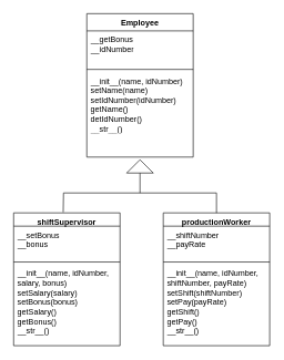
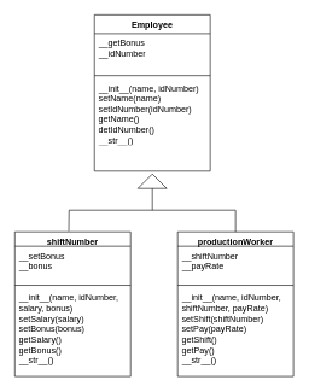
  <mxCell id="0" />
  <mxCell id="1" parent="0" />
  <mxCell id="2" value="Employee" style="swimlane;fontStyle=1;align=center;verticalAlign=top;childLayout=stackLayout;horizontal=1;startSize=26;horizontalStack=0;resizeParent=1;resizeParentMax=0;resizeLast=0;collapsible=1;marginBottom=0;whiteSpace=wrap;html=1;" vertex="1" parent="1"><mxGeometry x="130" y="20" width="160" height="216" as="geometry" /></mxCell>
  <mxCell id="3" value="__getBonus&lt;br&gt;__idNumber" style="text;strokeColor=none;fillColor=none;align=left;verticalAlign=top;spacingLeft=4;spacingRight=4;overflow=hidden;rotatable=0;points=[[0,0.5],[1,0.5]];portConstraint=eastwest;whiteSpace=wrap;html=1;" vertex="1" parent="2"><mxGeometry y="26" width="160" height="54" as="geometry" /></mxCell>
  <mxCell id="4" value="" style="line;strokeWidth=1;fillColor=none;align=left;verticalAlign=middle;spacingTop=-1;spacingLeft=3;spacingRight=3;rotatable=0;labelPosition=right;points=[];portConstraint=eastwest;strokeColor=inherit;" vertex="1" parent="2"><mxGeometry y="80" width="160" height="8" as="geometry" /></mxCell>
  <mxCell id="5" value="__init__(name, idNumber)&lt;br&gt;setName(name)&lt;br&gt;setIdNumber(idNumber)&lt;br&gt;getName()&lt;br&gt;detIdNumber()&lt;br&gt;__str__()" style="text;strokeColor=none;fillColor=none;align=left;verticalAlign=top;spacingLeft=4;spacingRight=4;overflow=hidden;rotatable=0;points=[[0,0.5],[1,0.5]];portConstraint=eastwest;whiteSpace=wrap;html=1;" vertex="1" parent="2"><mxGeometry y="88" width="160" height="128" as="geometry" /></mxCell>
  <mxCell id="6" value="productionWorker" style="swimlane;fontStyle=1;align=center;verticalAlign=top;childLayout=stackLayout;horizontal=1;startSize=20;horizontalStack=0;resizeParent=1;resizeParentMax=0;resizeLast=0;collapsible=1;marginBottom=0;whiteSpace=wrap;html=1;" vertex="1" parent="1"><mxGeometry x="245" y="320" width="160" height="200" as="geometry" /></mxCell>
  <mxCell id="7" value="__shiftNumber&lt;br&gt;__payRate" style="text;strokeColor=none;fillColor=none;align=left;verticalAlign=top;spacingLeft=4;spacingRight=4;overflow=hidden;rotatable=0;points=[[0,0.5],[1,0.5]];portConstraint=eastwest;whiteSpace=wrap;html=1;" vertex="1" parent="6"><mxGeometry y="20" width="160" height="50" as="geometry" /></mxCell>
  <mxCell id="8" value="" style="line;strokeWidth=1;fillColor=none;align=left;verticalAlign=middle;spacingTop=-1;spacingLeft=3;spacingRight=3;rotatable=0;labelPosition=right;points=[];portConstraint=eastwest;strokeColor=inherit;" vertex="1" parent="6"><mxGeometry y="70" width="160" height="8" as="geometry" /></mxCell>
  <mxCell id="9" value="__init__(name, idNumber, shiftNumber, payRate)&lt;br&gt;setShift(shiftNumber)&lt;br&gt;setPay(payRate)&lt;br&gt;getShift()&lt;br&gt;getPay()&lt;br&gt;__str__()" style="text;strokeColor=none;fillColor=none;align=left;verticalAlign=top;spacingLeft=4;spacingRight=4;overflow=hidden;rotatable=0;points=[[0,0.5],[1,0.5]];portConstraint=eastwest;whiteSpace=wrap;html=1;" vertex="1" parent="6"><mxGeometry y="78" width="160" height="122" as="geometry" /></mxCell>
- <mxCell id="10" value="shiftSupervisor" style="swimlane;fontStyle=1;align=center;verticalAlign=top;childLayout=stackLayout;horizontal=1;startSize=20;horizontalStack=0;resizeParent=1;resizeParentMax=0;resizeLast=0;collapsible=1;marginBottom=0;whiteSpace=wrap;html=1;" vertex="1" parent="1"><mxGeometry x="20" y="320" width="160" height="200" as="geometry" /></mxCell>
+ <mxCell id="10" value="shiftNumber" style="swimlane;fontStyle=1;align=center;verticalAlign=top;childLayout=stackLayout;horizontal=1;startSize=20;horizontalStack=0;resizeParent=1;resizeParentMax=0;resizeLast=0;collapsible=1;marginBottom=0;whiteSpace=wrap;html=1;" vertex="1" parent="1"><mxGeometry x="20" y="320" width="160" height="200" as="geometry" /></mxCell>
  <mxCell id="11" value="__setBonus&lt;br&gt;__bonus" style="text;strokeColor=none;fillColor=none;align=left;verticalAlign=top;spacingLeft=4;spacingRight=4;overflow=hidden;rotatable=0;points=[[0,0.5],[1,0.5]];portConstraint=eastwest;whiteSpace=wrap;html=1;" vertex="1" parent="10"><mxGeometry y="20" width="160" height="50" as="geometry" /></mxCell>
  <mxCell id="12" value="" style="line;strokeWidth=1;fillColor=none;align=left;verticalAlign=middle;spacingTop=-1;spacingLeft=3;spacingRight=3;rotatable=0;labelPosition=right;points=[];portConstraint=eastwest;strokeColor=inherit;" vertex="1" parent="10"><mxGeometry y="70" width="160" height="8" as="geometry" /></mxCell>
  <mxCell id="13" value="__init__(name, idNumber, salary, bonus)&lt;br&gt;setSalary(salary)&lt;br&gt;setBonus(bonus)&lt;br&gt;getSalary()&lt;br&gt;getBonus()&lt;br&gt;__str__()" style="text;strokeColor=none;fillColor=none;align=left;verticalAlign=top;spacingLeft=4;spacingRight=4;overflow=hidden;rotatable=0;points=[[0,0.5],[1,0.5]];portConstraint=eastwest;whiteSpace=wrap;html=1;" vertex="1" parent="10"><mxGeometry y="78" width="160" height="122" as="geometry" /></mxCell>
  <mxCell id="14" value="" style="triangle;whiteSpace=wrap;html=1;rotation=-90;" vertex="1" parent="1"><mxGeometry x="200" y="230" width="20" height="40" as="geometry" /></mxCell>
  <mxCell id="15" value="" style="endArrow=none;html=1;rounded=0;entryX=0;entryY=0.5;entryDx=0;entryDy=0;" edge="1" parent="1" target="14"><mxGeometry width="50" height="50" relative="1" as="geometry"><mxPoint x="210" y="290" as="sourcePoint" /><mxPoint x="315" y="460" as="targetPoint" /></mxGeometry></mxCell>
  <mxCell id="16" value="" style="endArrow=none;html=1;rounded=0;" edge="1" parent="1"><mxGeometry width="50" height="50" relative="1" as="geometry"><mxPoint x="95" y="290" as="sourcePoint" /><mxPoint x="325" y="290" as="targetPoint" /></mxGeometry></mxCell>
  <mxCell id="17" value="" style="endArrow=none;html=1;rounded=0;entryX=0.5;entryY=0;entryDx=0;entryDy=0;" edge="1" parent="1" target="6"><mxGeometry width="50" height="50" relative="1" as="geometry"><mxPoint x="325" y="290" as="sourcePoint" /><mxPoint x="315" y="460" as="targetPoint" /></mxGeometry></mxCell>
  <mxCell id="18" value="" style="endArrow=none;html=1;rounded=0;exitX=0.466;exitY=-0.005;exitDx=0;exitDy=0;exitPerimeter=0;" edge="1" parent="1" source="10"><mxGeometry width="50" height="50" relative="1" as="geometry"><mxPoint x="75" y="420" as="sourcePoint" /><mxPoint x="95" y="290" as="targetPoint" /></mxGeometry></mxCell>
